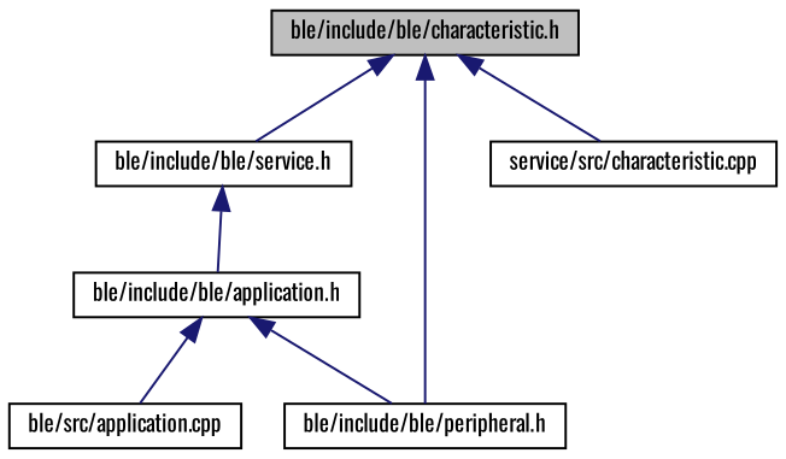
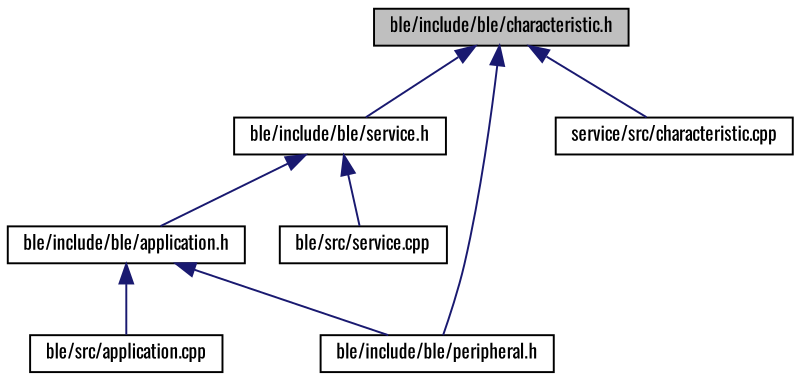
  digraph {
    fontname=Oswald
    node [color=black fillcolor=white fontname=Oswald fontsize=10 shape=record style=filled]
    edge [color=midnightblue dir=back fontname=Oswald fontsize=10 labelfontname=Helvetica labelfontsize=10 style=solid]
    n1 [fillcolor=grey75 fontcolor=black height=0.2 label="ble/include/ble/characteristic.h" width=0.4]
    n2 [height=0.2 label="ble/include/ble/service.h" width=0.4]
    n3 [height=0.2 label="ble/include/ble/peripheral.h" width=0.4]
    n4 [height=0.2 label="service/src/characteristic.cpp" width=0.4]
    n5 [height=0.2 label="ble/include/ble/application.h" width=0.4]
+   n6 [height=0.2 label="ble/src/service.cpp" width=0.4]
    n7 [height=0.2 label="ble/src/application.cpp" width=0.4]
    n1 -> n2
    n1 -> n3
    n1 -> n4
    n2 -> n5
+   n2 -> n6
    n5 -> n3
    n5 -> n7
  }
